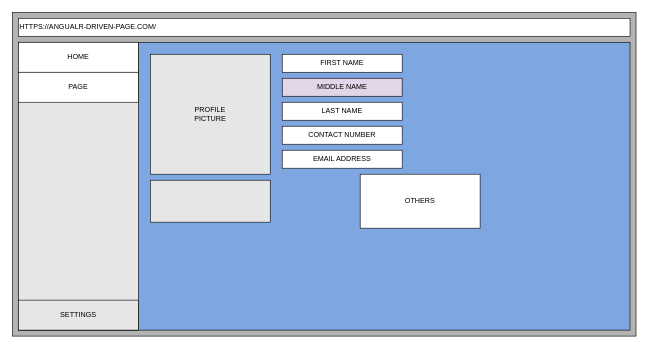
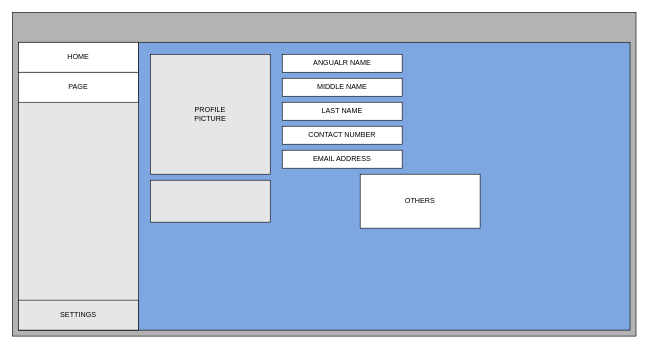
  <mxCell id="0" />
  <mxCell id="1" parent="0" />
  <mxCell id="2" value="" style="rounded=0;whiteSpace=wrap;html=1;fillColor=#B3B3B3;" vertex="1" parent="1"><mxGeometry x="20" y="20" width="1040" height="540" as="geometry" /></mxCell>
- <mxCell id="3" value="HTTPS://ANGUALR-DRIVEN-PAGE.COM/" style="rounded=0;whiteSpace=wrap;html=1;align=left;" vertex="1" parent="1"><mxGeometry x="30" y="30" width="1020" height="30" as="geometry" /></mxCell>
  <mxCell id="4" value="" style="rounded=0;whiteSpace=wrap;html=1;fillColor=#7EA6E0;" vertex="1" parent="1"><mxGeometry x="30" y="70" width="1020" height="480" as="geometry" /></mxCell>
  <mxCell id="5" value="" style="rounded=0;whiteSpace=wrap;html=1;fillColor=#E6E6E6;" vertex="1" parent="1"><mxGeometry x="30" y="70" width="200" height="480" as="geometry" /></mxCell>
  <mxCell id="6" value="HOME" style="rounded=0;whiteSpace=wrap;html=1;" vertex="1" parent="1"><mxGeometry x="30" y="70" width="200" height="50" as="geometry" /></mxCell>
  <mxCell id="7" value="PAGE" style="rounded=0;whiteSpace=wrap;html=1;" vertex="1" parent="1"><mxGeometry x="30" y="120" width="200" height="50" as="geometry" /></mxCell>
  <mxCell id="8" value="SETTINGS" style="rounded=0;whiteSpace=wrap;html=1;fillColor=#e6e6e6;" vertex="1" parent="1"><mxGeometry x="30" y="500" width="200" height="50" as="geometry" /></mxCell>
  <mxCell id="9" value="PROFILE&lt;br&gt;PICTURE" style="rounded=0;whiteSpace=wrap;html=1;fillColor=#E6E6E6;" vertex="1" parent="1"><mxGeometry x="250" y="90" width="200" height="200" as="geometry" /></mxCell>
- <mxCell id="10" value="FIRST NAME" style="rounded=0;whiteSpace=wrap;html=1;fillColor=#FFFFFF;" vertex="1" parent="1"><mxGeometry x="470" y="90" width="200" height="30" as="geometry" /></mxCell>
- <mxCell id="11" value="MIDDLE NAME" style="rounded=0;whiteSpace=wrap;html=1;fillColor=#e1d5e7;" vertex="1" parent="1"><mxGeometry x="470" y="130" width="200" height="30" as="geometry" /></mxCell>
+ <mxCell id="10" value="ANGUALR NAME" style="rounded=0;whiteSpace=wrap;html=1;fillColor=#FFFFFF;" vertex="1" parent="1"><mxGeometry x="470" y="90" width="200" height="30" as="geometry" /></mxCell>
+ <mxCell id="11" value="MIDDLE NAME" style="rounded=0;whiteSpace=wrap;html=1;fillColor=#FFFFFF;" vertex="1" parent="1"><mxGeometry x="470" y="130" width="200" height="30" as="geometry" /></mxCell>
  <mxCell id="12" value="LAST NAME" style="rounded=0;whiteSpace=wrap;html=1;fillColor=#FFFFFF;" vertex="1" parent="1"><mxGeometry x="470" y="170" width="200" height="30" as="geometry" /></mxCell>
  <mxCell id="13" value="CONTACT NUMBER" style="rounded=0;whiteSpace=wrap;html=1;fillColor=#FFFFFF;" vertex="1" parent="1"><mxGeometry x="470" y="210" width="200" height="30" as="geometry" /></mxCell>
  <mxCell id="14" value="EMAIL ADDRESS" style="rounded=0;whiteSpace=wrap;html=1;fillColor=#FFFFFF;" vertex="1" parent="1"><mxGeometry x="470" y="250" width="200" height="30" as="geometry" /></mxCell>
  <mxCell id="15" value="OTHERS" style="rounded=0;whiteSpace=wrap;html=1;fillColor=#FFFFFF;" vertex="1" parent="1"><mxGeometry x="600" y="290" width="200" height="90" as="geometry" /></mxCell>
  <mxCell id="16" value="" style="rounded=0;whiteSpace=wrap;html=1;fillColor=#E6E6E6;" vertex="1" parent="1"><mxGeometry x="250" y="300" width="200" height="70" as="geometry" /></mxCell>
